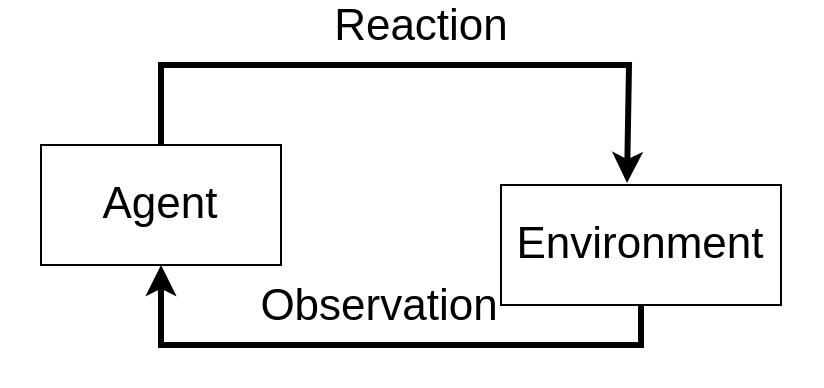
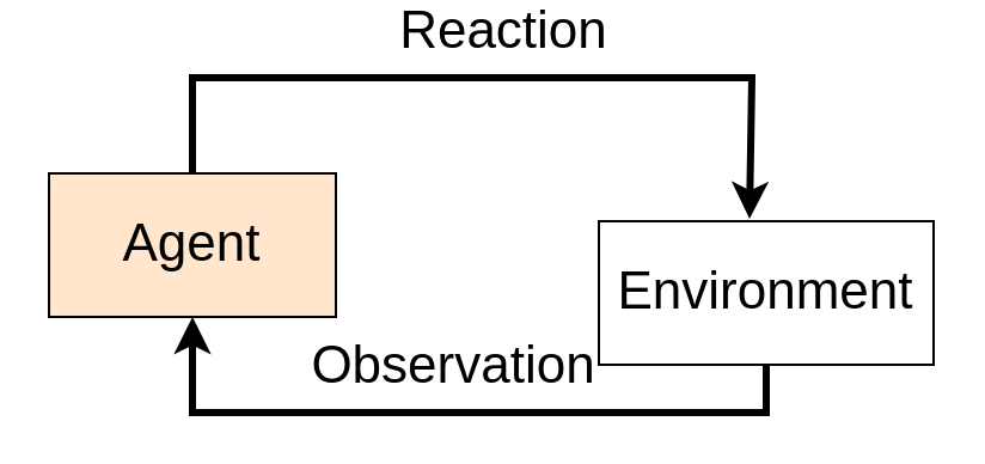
  <mxCell id="0" />
  <mxCell id="1" parent="0" />
- <mxCell id="2" value="&lt;font style=&quot;font-size: 22px&quot;&gt;Agent&lt;/font&gt;" style="rounded=0;whiteSpace=wrap;html=1;" parent="1" vertex="1"><mxGeometry x="20" y="60" width="120" height="60" as="geometry" /></mxCell>
+ <mxCell id="2" value="&lt;font style=&quot;font-size: 22px&quot;&gt;Agent&lt;/font&gt;" style="rounded=0;whiteSpace=wrap;html=1;fillColor=#ffe6cc;" parent="1" vertex="1"><mxGeometry x="20" y="60" width="120" height="60" as="geometry" /></mxCell>
  <mxCell id="3" value="&lt;font style=&quot;font-size: 22px&quot;&gt;Environment&lt;/font&gt;" style="rounded=0;whiteSpace=wrap;html=1;" parent="1" vertex="1"><mxGeometry x="250" y="80" width="140" height="60" as="geometry" /></mxCell>
  <mxCell id="4" value="" style="endArrow=classic;html=1;rounded=0;fontSize=22;exitX=0.5;exitY=0;exitDx=0;exitDy=0;entryX=0.45;entryY=-0.017;entryDx=0;entryDy=0;entryPerimeter=0;strokeWidth=3;" parent="1" source="2" target="3" edge="1"><mxGeometry width="50" height="50" relative="1" as="geometry"><mxPoint x="200" y="20" as="sourcePoint" /><mxPoint x="260" y="-20" as="targetPoint" /><Array as="points"><mxPoint x="80" y="20" /><mxPoint x="314" y="20" /></Array></mxGeometry></mxCell>
  <mxCell id="5" value="Reaction" style="edgeLabel;html=1;align=center;verticalAlign=middle;resizable=0;points=[];fontSize=22;" parent="4" vertex="1" connectable="0"><mxGeometry x="-0.061" y="-1" relative="1" as="geometry"><mxPoint x="13" y="-21" as="offset" /></mxGeometry></mxCell>
  <mxCell id="6" value="" style="endArrow=classic;html=1;rounded=0;fontSize=22;strokeWidth=3;exitX=0.5;exitY=1;exitDx=0;exitDy=0;entryX=0.5;entryY=1;entryDx=0;entryDy=0;" parent="1" source="3" target="2" edge="1"><mxGeometry width="50" height="50" relative="1" as="geometry"><mxPoint x="200" y="250" as="sourcePoint" /><mxPoint x="90" y="140" as="targetPoint" /><Array as="points"><mxPoint x="320" y="160" /><mxPoint x="80" y="160" /></Array></mxGeometry></mxCell>
  <mxCell id="7" value="Observation" style="edgeLabel;html=1;align=center;verticalAlign=middle;resizable=0;points=[];fontSize=22;" parent="6" vertex="1" connectable="0"><mxGeometry x="-0.237" y="-2" relative="1" as="geometry"><mxPoint x="-38" y="-18" as="offset" /></mxGeometry></mxCell>
